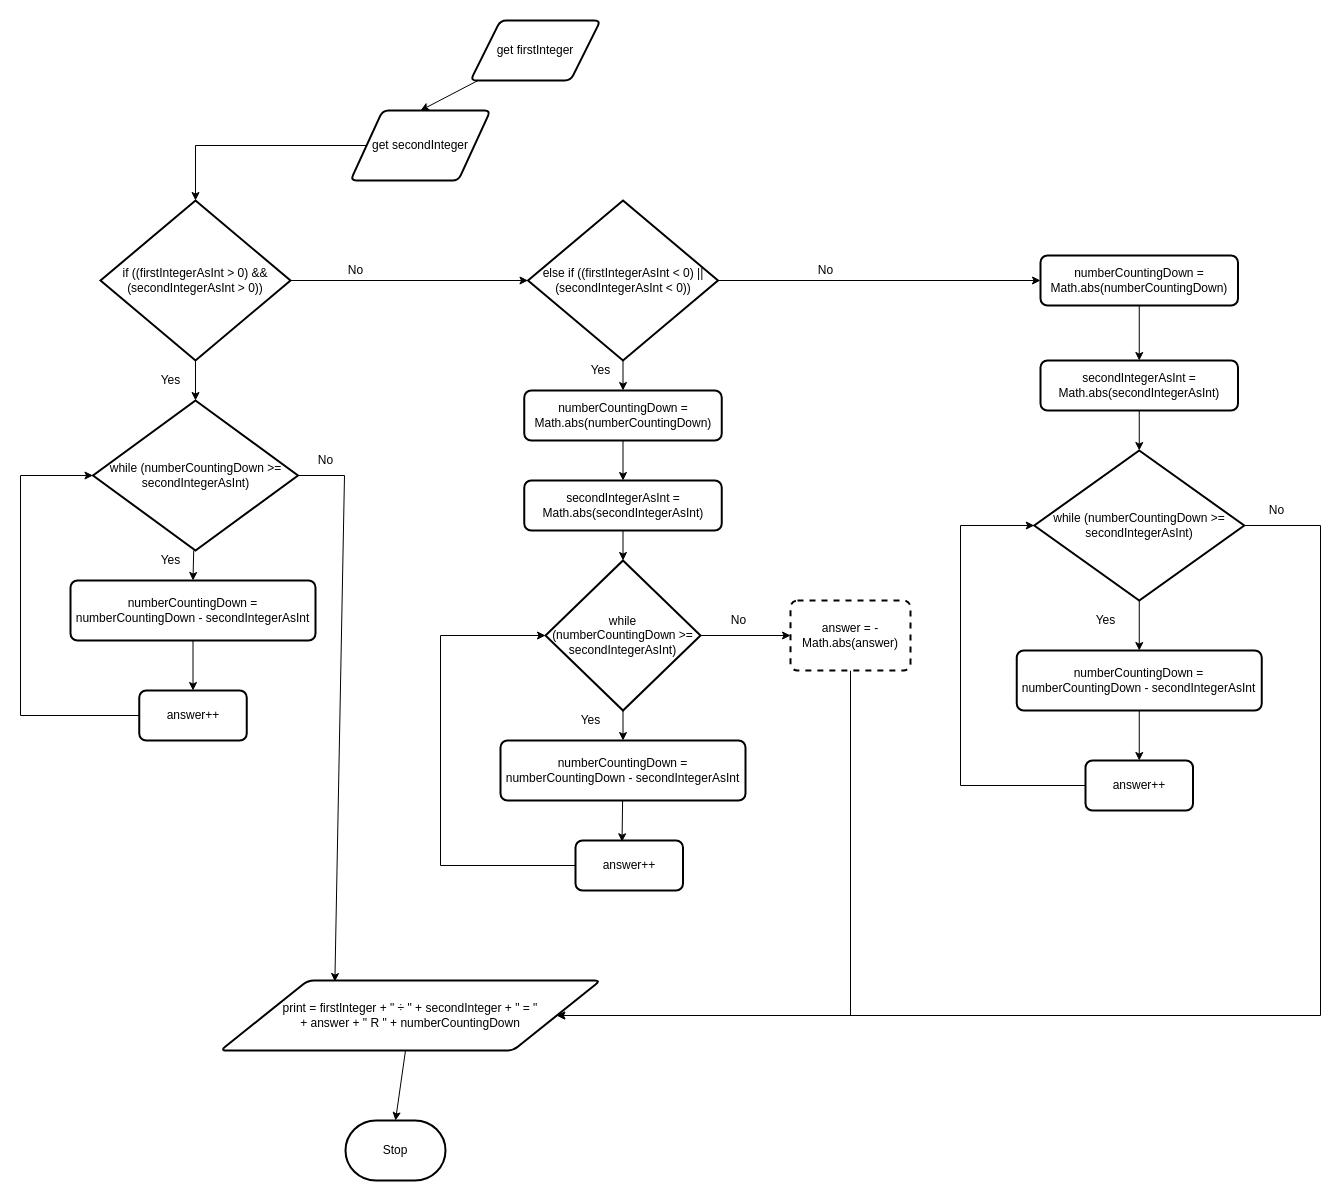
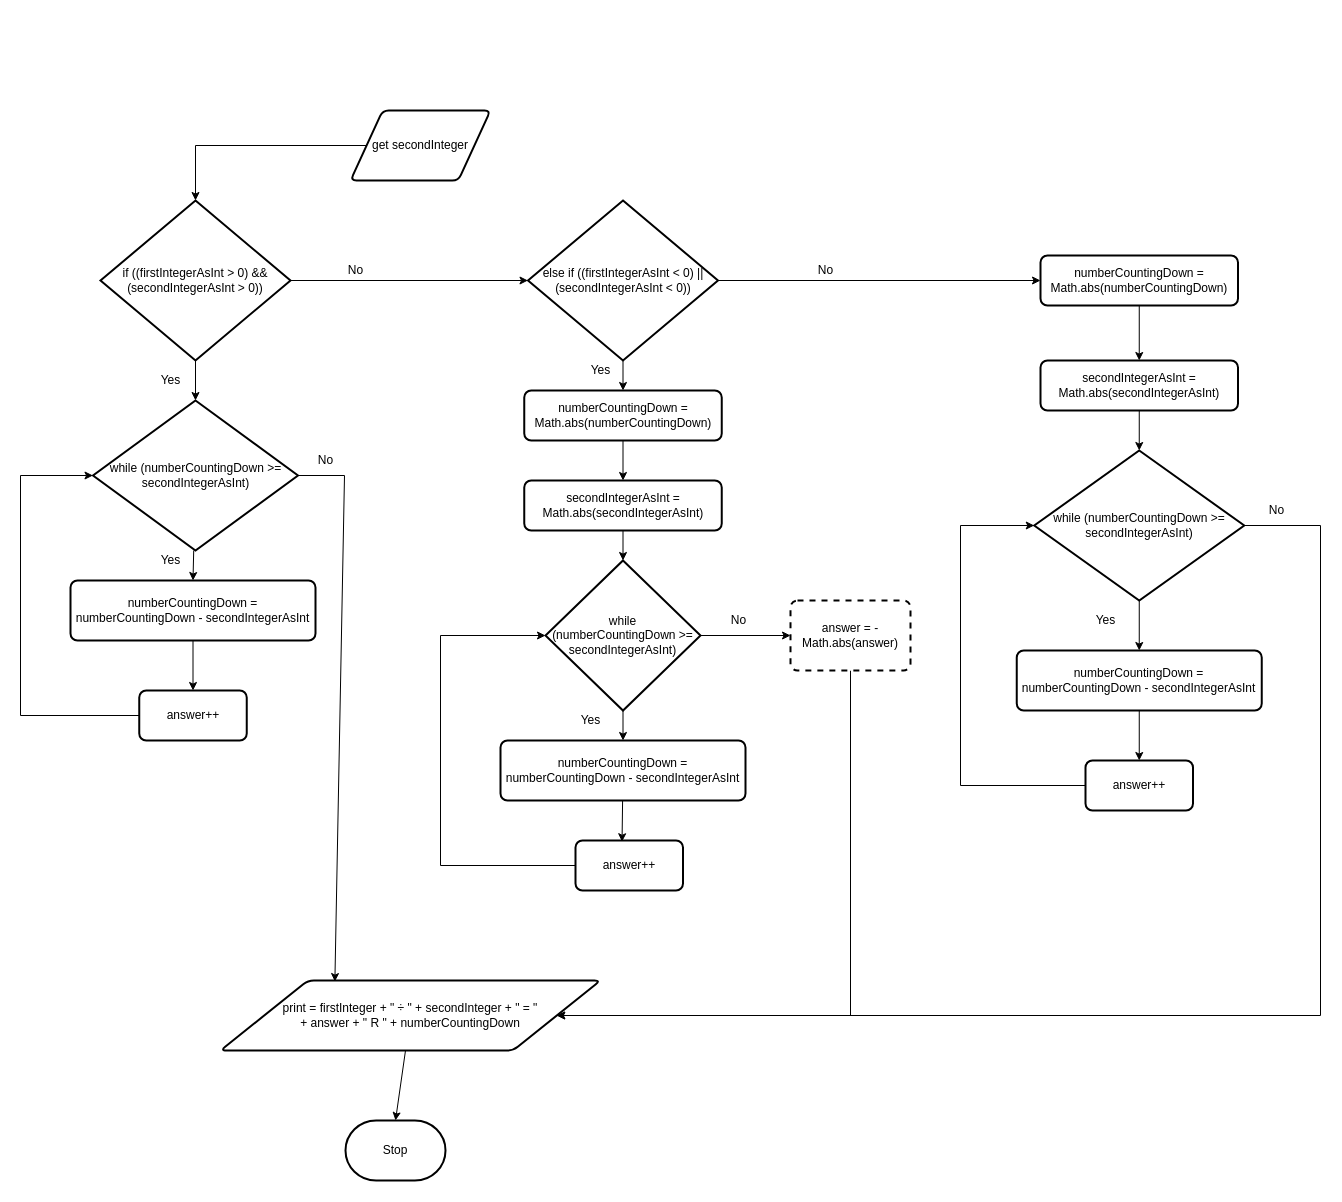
  <mxCell id="0" />
  <mxCell id="1" parent="0" />
- <mxCell id="2" style="edgeStyle=none;html=1;entryX=0.5;entryY=0;entryDx=0;entryDy=0;" edge="1" parent="1" source="3" target="5"><mxGeometry relative="1" as="geometry" /></mxCell>
- <mxCell id="3" value="get firstInteger" style="shape=parallelogram;html=1;strokeWidth=2;perimeter=parallelogramPerimeter;whiteSpace=wrap;rounded=1;arcSize=12;size=0.23;" parent="1" vertex="1"><mxGeometry x="470" y="20" width="130" height="60" as="geometry" /></mxCell>
  <mxCell id="4" style="edgeStyle=none;rounded=0;html=1;entryX=0.5;entryY=0;entryDx=0;entryDy=0;entryPerimeter=0;" edge="1" parent="1" source="5" target="9"><mxGeometry relative="1" as="geometry"><mxPoint x="190" y="145" as="targetPoint" /><Array as="points"><mxPoint x="195" y="145" /></Array></mxGeometry></mxCell>
  <mxCell id="5" value="get secondInteger" style="shape=parallelogram;html=1;strokeWidth=2;perimeter=parallelogramPerimeter;whiteSpace=wrap;rounded=1;arcSize=12;size=0.23;" vertex="1" parent="1"><mxGeometry x="350" y="110" width="140" height="70" as="geometry" /></mxCell>
  <mxCell id="6" style="edgeStyle=none;rounded=0;html=1;entryX=0.5;entryY=0;entryDx=0;entryDy=0;entryPerimeter=0;" edge="1" parent="1" source="9" target="11"><mxGeometry relative="1" as="geometry" /></mxCell>
  <mxCell id="7" style="edgeStyle=none;rounded=0;html=1;entryX=0.301;entryY=0.015;entryDx=0;entryDy=0;entryPerimeter=0;exitX=1;exitY=0.5;exitDx=0;exitDy=0;exitPerimeter=0;" edge="1" parent="1" source="11" target="18"><mxGeometry relative="1" as="geometry"><Array as="points"><mxPoint x="344" y="475" /></Array></mxGeometry></mxCell>
  <mxCell id="8" style="edgeStyle=none;rounded=0;html=1;entryX=0;entryY=0.5;entryDx=0;entryDy=0;entryPerimeter=0;" edge="1" parent="1" source="9" target="22"><mxGeometry relative="1" as="geometry" /></mxCell>
  <mxCell id="9" value="if ((firstIntegerAsInt &amp;gt; 0) &amp;amp;&amp;amp; (secondIntegerAsInt &amp;gt; 0))" style="strokeWidth=2;html=1;shape=mxgraph.flowchart.decision;whiteSpace=wrap;" vertex="1" parent="1"><mxGeometry x="100" y="200" width="190" height="160" as="geometry" /></mxCell>
  <mxCell id="10" style="edgeStyle=none;rounded=0;html=1;entryX=0.5;entryY=0;entryDx=0;entryDy=0;" edge="1" parent="1" source="11" target="14"><mxGeometry relative="1" as="geometry" /></mxCell>
  <mxCell id="11" value="while (numberCountingDown &amp;gt;= secondIntegerAsInt)" style="strokeWidth=2;html=1;shape=mxgraph.flowchart.decision;whiteSpace=wrap;" vertex="1" parent="1"><mxGeometry x="92.5" y="400" width="205" height="150" as="geometry" /></mxCell>
  <mxCell id="12" value="Yes" style="text;html=1;resizable=0;autosize=1;align=center;verticalAlign=middle;points=[];fillColor=none;strokeColor=none;rounded=0;" vertex="1" parent="1"><mxGeometry y="370" width="40" height="20" as="geometry" x="150" /></mxCell>
  <mxCell id="13" style="edgeStyle=none;rounded=0;html=1;entryX=0.5;entryY=0;entryDx=0;entryDy=0;" edge="1" parent="1" source="14" target="16"><mxGeometry relative="1" as="geometry" /></mxCell>
  <mxCell id="14" value="numberCountingDown = numberCountingDown - secondIntegerAsInt" style="rounded=1;whiteSpace=wrap;html=1;absoluteArcSize=1;arcSize=14;strokeWidth=2;" vertex="1" parent="1"><mxGeometry x="70" y="580" width="245" height="60" as="geometry" /></mxCell>
  <mxCell id="15" style="edgeStyle=none;rounded=0;html=1;entryX=0;entryY=0.5;entryDx=0;entryDy=0;entryPerimeter=0;" edge="1" parent="1" source="16" target="11"><mxGeometry relative="1" as="geometry"><Array as="points"><mxPoint x="20" y="715" /><mxPoint x="20" y="475" /></Array></mxGeometry></mxCell>
  <mxCell id="16" value="answer++" style="rounded=1;whiteSpace=wrap;html=1;absoluteArcSize=1;arcSize=14;strokeWidth=2;" vertex="1" parent="1"><mxGeometry x="138.75" y="690" width="107.5" height="50" as="geometry" /></mxCell>
  <mxCell id="17" style="edgeStyle=none;rounded=0;html=1;entryX=0.5;entryY=0;entryDx=0;entryDy=0;entryPerimeter=0;" edge="1" parent="1" source="18" target="55"><mxGeometry relative="1" as="geometry" /></mxCell>
  <mxCell id="18" value="print =&amp;nbsp;&lt;span&gt;firstInteger + &quot; ÷ &quot; + secondInteger + &quot; = &quot; &lt;br&gt;+ answer + &quot; R &quot; + numberCountingDown&lt;br&gt;&lt;/span&gt;" style="shape=parallelogram;html=1;strokeWidth=2;perimeter=parallelogramPerimeter;whiteSpace=wrap;rounded=1;arcSize=12;size=0.23;" vertex="1" parent="1"><mxGeometry x="220" y="980" width="380" height="70" as="geometry" /></mxCell>
  <mxCell id="19" value="No" style="text;html=1;resizable=0;autosize=1;align=center;verticalAlign=middle;points=[];fillColor=none;strokeColor=none;rounded=0;" vertex="1" parent="1"><mxGeometry x="310" y="450" width="30" height="20" as="geometry" /></mxCell>
  <mxCell id="20" style="edgeStyle=none;rounded=0;html=1;entryX=0.5;entryY=0;entryDx=0;entryDy=0;" edge="1" parent="1" source="22" target="24"><mxGeometry relative="1" as="geometry" /></mxCell>
  <mxCell id="21" style="edgeStyle=none;rounded=0;html=1;entryX=0;entryY=0.5;entryDx=0;entryDy=0;" edge="1" parent="1" source="22" target="42"><mxGeometry relative="1" as="geometry" /></mxCell>
  <mxCell id="22" value="else if ((firstIntegerAsInt &amp;lt; 0) || (secondIntegerAsInt &amp;lt; 0))" style="strokeWidth=2;html=1;shape=mxgraph.flowchart.decision;whiteSpace=wrap;" vertex="1" parent="1"><mxGeometry x="527.5" y="200" width="190" height="160" as="geometry" /></mxCell>
  <mxCell id="23" style="edgeStyle=none;rounded=0;html=1;entryX=0.5;entryY=0;entryDx=0;entryDy=0;" edge="1" parent="1" source="24" target="26"><mxGeometry relative="1" as="geometry" /></mxCell>
  <mxCell id="24" value="numberCountingDown = Math.abs(numberCountingDown)" style="rounded=1;whiteSpace=wrap;html=1;absoluteArcSize=1;arcSize=14;strokeWidth=2;" vertex="1" parent="1"><mxGeometry x="523.75" y="390" width="197.5" height="50" as="geometry" /></mxCell>
  <mxCell id="25" style="edgeStyle=none;rounded=0;html=1;entryX=0.5;entryY=0;entryDx=0;entryDy=0;entryPerimeter=0;" edge="1" parent="1" source="26" target="29"><mxGeometry relative="1" as="geometry" /></mxCell>
  <mxCell id="26" value="secondIntegerAsInt = Math.abs(secondIntegerAsInt)" style="rounded=1;whiteSpace=wrap;html=1;absoluteArcSize=1;arcSize=14;strokeWidth=2;" vertex="1" parent="1"><mxGeometry x="523.75" y="480" width="197.5" height="50" as="geometry" /></mxCell>
  <mxCell id="27" style="edgeStyle=none;rounded=0;html=1;entryX=0.5;entryY=0;entryDx=0;entryDy=0;" edge="1" parent="1" source="29" target="31"><mxGeometry relative="1" as="geometry" /></mxCell>
  <mxCell id="28" style="edgeStyle=none;rounded=0;html=1;entryX=0;entryY=0.5;entryDx=0;entryDy=0;" edge="1" parent="1" source="29" target="38"><mxGeometry relative="1" as="geometry" /></mxCell>
  <mxCell id="29" value="while (numberCountingDown &amp;gt;= secondIntegerAsInt)" style="strokeWidth=2;html=1;shape=mxgraph.flowchart.decision;whiteSpace=wrap;" vertex="1" parent="1"><mxGeometry x="545" y="560" width="155" height="150" as="geometry" /></mxCell>
  <mxCell id="30" style="edgeStyle=none;rounded=0;html=1;entryX=0.433;entryY=0.025;entryDx=0;entryDy=0;entryPerimeter=0;" edge="1" parent="1" source="31" target="35"><mxGeometry relative="1" as="geometry" /></mxCell>
  <mxCell id="31" value="numberCountingDown = numberCountingDown - secondIntegerAsInt" style="rounded=1;whiteSpace=wrap;html=1;absoluteArcSize=1;arcSize=14;strokeWidth=2;" vertex="1" parent="1"><mxGeometry x="500" y="740" width="245" height="60" as="geometry" /></mxCell>
  <mxCell id="32" value="No" style="text;html=1;resizable=0;autosize=1;align=center;verticalAlign=middle;points=[];fillColor=none;strokeColor=none;rounded=0;" vertex="1" parent="1"><mxGeometry x="340" y="260" width="30" height="20" as="geometry" /></mxCell>
  <mxCell id="33" value="Yes" style="text;html=1;resizable=0;autosize=1;align=center;verticalAlign=middle;points=[];fillColor=none;strokeColor=none;rounded=0;" vertex="1" parent="1"><mxGeometry y="550" width="40" height="20" as="geometry" x="150" /></mxCell>
  <mxCell id="34" style="edgeStyle=none;rounded=0;html=1;entryX=0;entryY=0.5;entryDx=0;entryDy=0;entryPerimeter=0;" edge="1" parent="1" source="35" target="29"><mxGeometry relative="1" as="geometry"><Array as="points"><mxPoint x="440" y="865" /><mxPoint x="440" y="635" /></Array></mxGeometry></mxCell>
  <mxCell id="35" value="answer++" style="rounded=1;whiteSpace=wrap;html=1;absoluteArcSize=1;arcSize=14;strokeWidth=2;" vertex="1" parent="1"><mxGeometry x="575" y="840" width="107.5" height="50" as="geometry" /></mxCell>
  <mxCell id="36" value="Yes" style="text;html=1;resizable=0;autosize=1;align=center;verticalAlign=middle;points=[];fillColor=none;strokeColor=none;rounded=0;" vertex="1" parent="1"><mxGeometry x="580" y="360" width="40" height="20" as="geometry" /></mxCell>
  <mxCell id="37" style="edgeStyle=none;rounded=0;html=1;entryX=1;entryY=0.5;entryDx=0;entryDy=0;" edge="1" parent="1" source="38" target="18"><mxGeometry relative="1" as="geometry"><Array as="points"><mxPoint x="850" y="1015" /></Array></mxGeometry></mxCell>
  <mxCell id="38" value="answer = -Math.abs(answer)" style="rounded=1;whiteSpace=wrap;html=1;absoluteArcSize=1;arcSize=14;strokeWidth=2;dashed=1;" vertex="1" parent="1"><mxGeometry x="790" y="600" width="120" height="70" as="geometry" /></mxCell>
  <mxCell id="39" value="Yes" style="text;html=1;resizable=0;autosize=1;align=center;verticalAlign=middle;points=[];fillColor=none;strokeColor=none;rounded=0;" vertex="1" parent="1"><mxGeometry x="570" y="710" width="40" height="20" as="geometry" /></mxCell>
  <mxCell id="40" value="No" style="text;html=1;resizable=0;autosize=1;align=center;verticalAlign=middle;points=[];fillColor=none;strokeColor=none;rounded=0;" vertex="1" parent="1"><mxGeometry x="722.5" y="610" width="30" height="20" as="geometry" /></mxCell>
  <mxCell id="41" style="edgeStyle=none;rounded=0;html=1;entryX=0.5;entryY=0;entryDx=0;entryDy=0;" edge="1" parent="1" source="42" target="45"><mxGeometry relative="1" as="geometry" /></mxCell>
  <mxCell id="42" value="numberCountingDown = Math.abs(numberCountingDown)" style="rounded=1;whiteSpace=wrap;html=1;absoluteArcSize=1;arcSize=14;strokeWidth=2;" vertex="1" parent="1"><mxGeometry x="1040" y="255" width="197.5" height="50" as="geometry" /></mxCell>
  <mxCell id="43" value="No" style="text;html=1;resizable=0;autosize=1;align=center;verticalAlign=middle;points=[];fillColor=none;strokeColor=none;rounded=0;" vertex="1" parent="1"><mxGeometry x="810" y="260" width="30" height="20" as="geometry" /></mxCell>
  <mxCell id="44" style="edgeStyle=none;rounded=0;html=1;entryX=0.5;entryY=0;entryDx=0;entryDy=0;entryPerimeter=0;" edge="1" parent="1" source="45" target="48"><mxGeometry relative="1" as="geometry" /></mxCell>
  <mxCell id="45" value="secondIntegerAsInt = Math.abs(secondIntegerAsInt)" style="rounded=1;whiteSpace=wrap;html=1;absoluteArcSize=1;arcSize=14;strokeWidth=2;" vertex="1" parent="1"><mxGeometry x="1040" y="360" width="197.5" height="50" as="geometry" /></mxCell>
  <mxCell id="46" style="edgeStyle=none;rounded=0;html=1;entryX=0.5;entryY=0;entryDx=0;entryDy=0;" edge="1" parent="1" source="48" target="50"><mxGeometry relative="1" as="geometry" /></mxCell>
  <mxCell id="47" style="edgeStyle=none;rounded=0;html=1;entryX=1;entryY=0.5;entryDx=0;entryDy=0;exitX=1;exitY=0.5;exitDx=0;exitDy=0;exitPerimeter=0;" edge="1" parent="1" source="48" target="18"><mxGeometry relative="1" as="geometry"><mxPoint x="560" y="1020" as="targetPoint" /><Array as="points"><mxPoint x="1320" y="525" /><mxPoint x="1320" y="1015" /></Array></mxGeometry></mxCell>
  <mxCell id="48" value="while (numberCountingDown &amp;gt;= secondIntegerAsInt)" style="strokeWidth=2;html=1;shape=mxgraph.flowchart.decision;whiteSpace=wrap;" vertex="1" parent="1"><mxGeometry x="1033.75" y="450" width="210" height="150" as="geometry" /></mxCell>
  <mxCell id="49" style="edgeStyle=none;rounded=0;html=1;entryX=0.5;entryY=0;entryDx=0;entryDy=0;" edge="1" parent="1" source="50" target="52"><mxGeometry relative="1" as="geometry" /></mxCell>
  <mxCell id="50" value="numberCountingDown = numberCountingDown - secondIntegerAsInt" style="rounded=1;whiteSpace=wrap;html=1;absoluteArcSize=1;arcSize=14;strokeWidth=2;" vertex="1" parent="1"><mxGeometry x="1016.25" y="650" width="245" height="60" as="geometry" /></mxCell>
  <mxCell id="51" style="edgeStyle=none;rounded=0;html=1;entryX=0;entryY=0.5;entryDx=0;entryDy=0;entryPerimeter=0;" edge="1" parent="1" source="52" target="48"><mxGeometry relative="1" as="geometry"><Array as="points"><mxPoint x="960" y="785" /><mxPoint x="960" y="525" /></Array></mxGeometry></mxCell>
  <mxCell id="52" value="answer++" style="rounded=1;whiteSpace=wrap;html=1;absoluteArcSize=1;arcSize=14;strokeWidth=2;" vertex="1" parent="1"><mxGeometry x="1085" y="760" width="107.5" height="50" as="geometry" /></mxCell>
  <mxCell id="53" value="Yes" style="text;html=1;resizable=0;autosize=1;align=center;verticalAlign=middle;points=[];fillColor=none;strokeColor=none;rounded=0;" vertex="1" parent="1"><mxGeometry x="1085" y="610" width="40" height="20" as="geometry" /></mxCell>
  <mxCell id="54" value="No" style="text;html=1;resizable=0;autosize=1;align=center;verticalAlign=middle;points=[];fillColor=none;strokeColor=none;rounded=0;" vertex="1" parent="1"><mxGeometry x="1261.25" y="500" width="30" height="20" as="geometry" /></mxCell>
  <mxCell id="55" value="Stop" style="strokeWidth=2;html=1;shape=mxgraph.flowchart.terminator;whiteSpace=wrap;" vertex="1" parent="1"><mxGeometry x="345" y="1120" width="100" height="60" as="geometry" /></mxCell>
